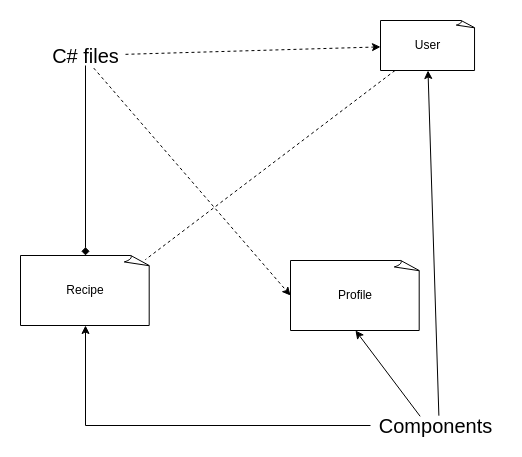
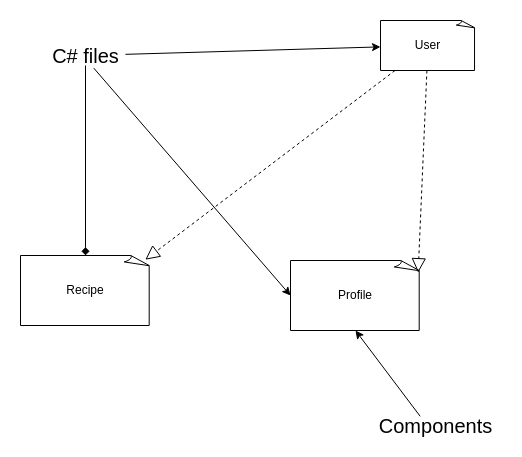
  <mxCell id="0" />
  <mxCell id="1" parent="0" />
  <mxCell id="2" value="Recipe" style="whiteSpace=wrap;html=1;shape=mxgraph.basic.document" vertex="1" parent="1"><mxGeometry x="20" y="255" width="130" height="70" as="geometry" /></mxCell>
  <mxCell id="3" value="User" style="whiteSpace=wrap;html=1;shape=mxgraph.basic.document" vertex="1" parent="1"><mxGeometry x="380" y="20" width="95" height="50" as="geometry" /></mxCell>
  <mxCell id="4" value="&lt;font style=&quot;font-size: 20px&quot;&gt;C# files&lt;/font&gt;" style="text;html=1;align=center;verticalAlign=middle;resizable=0;points=[];autosize=1;strokeColor=none;fillColor=none;" vertex="1" parent="1"><mxGeometry x="45" y="45" width="80" height="20" as="geometry" /></mxCell>
- <mxCell id="5" value="" style="endArrow=classic;html=1;rounded=0;fontSize=20;dashed=1;" edge="1" parent="1" source="4" target="3"><mxGeometry width="50" height="50" relative="1" as="geometry"><mxPoint x="280" y="275" as="sourcePoint" /><mxPoint x="330" y="225" as="targetPoint" /></mxGeometry></mxCell>
+ <mxCell id="5" value="" style="endArrow=classic;html=1;rounded=0;fontSize=20;" edge="1" parent="1" source="4" target="3"><mxGeometry width="50" height="50" relative="1" as="geometry"><mxPoint x="280" y="275" as="sourcePoint" /><mxPoint x="330" y="225" as="targetPoint" /></mxGeometry></mxCell>
  <mxCell id="6" value="" style="endArrow=diamond;html=1;rounded=0;fontSize=20;" edge="1" parent="1" source="4" target="2"><mxGeometry width="50" height="50" relative="1" as="geometry"><mxPoint x="61.6" y="80.8" as="sourcePoint" /><mxPoint x="230" y="123.513" as="targetPoint" /></mxGeometry></mxCell>
  <mxCell id="7" value="&lt;font style=&quot;font-size: 20px&quot;&gt;Components&lt;/font&gt;" style="text;html=1;align=center;verticalAlign=middle;resizable=0;points=[];autosize=1;strokeColor=none;fillColor=none;" vertex="1" parent="1"><mxGeometry x="370" y="415" width="130" height="20" as="geometry" /></mxCell>
  <mxCell id="8" value="Profile" style="whiteSpace=wrap;html=1;shape=mxgraph.basic.document" vertex="1" parent="1"><mxGeometry x="290" y="260" width="130" height="70" as="geometry" /></mxCell>
- <mxCell id="9" value="" style="endArrow=classic;html=1;rounded=0;fontSize=20;entryX=0;entryY=0.5;entryDx=0;entryDy=0;entryPerimeter=0;exitX=0.603;exitY=1.13;exitDx=0;exitDy=0;exitPerimeter=0;dashed=1;" edge="1" parent="1" source="4" target="8"><mxGeometry width="50" height="50" relative="1" as="geometry"><mxPoint x="61.6" y="80.8" as="sourcePoint" /><mxPoint x="230" y="123.513" as="targetPoint" /></mxGeometry></mxCell>
- <mxCell id="10" value="" style="endArrow=classic;html=1;rounded=0;fontSize=20;entryX=0.5;entryY=1;entryDx=0;entryDy=0;entryPerimeter=0;" edge="1" parent="1" source="7" target="2"><mxGeometry width="50" height="50" relative="1" as="geometry"><mxPoint x="71.6" y="90.8" as="sourcePoint" /><mxPoint x="240" y="133.513" as="targetPoint" /><Array as="points"><mxPoint x="85" y="425" /></Array></mxGeometry></mxCell>
+ <mxCell id="9" value="" style="endArrow=classic;html=1;rounded=0;fontSize=20;entryX=0;entryY=0.5;entryDx=0;entryDy=0;entryPerimeter=0;exitX=0.603;exitY=1.13;exitDx=0;exitDy=0;exitPerimeter=0;" edge="1" parent="1" source="4" target="8"><mxGeometry width="50" height="50" relative="1" as="geometry"><mxPoint x="61.6" y="80.8" as="sourcePoint" /><mxPoint x="230" y="123.513" as="targetPoint" /></mxGeometry></mxCell>
  <mxCell id="11" value="" style="endArrow=classic;html=1;rounded=0;fontSize=20;exitX=0.382;exitY=0.04;exitDx=0;exitDy=0;exitPerimeter=0;entryX=0.5;entryY=1;entryDx=0;entryDy=0;entryPerimeter=0;" edge="1" parent="1" source="7" target="8"><mxGeometry width="50" height="50" relative="1" as="geometry"><mxPoint x="405.667" y="400" as="sourcePoint" /><mxPoint x="200" y="293.621" as="targetPoint" /></mxGeometry></mxCell>
- <mxCell id="12" value="" style="endArrow=classic;html=1;rounded=0;fontSize=20;exitX=0.526;exitY=0.01;exitDx=0;exitDy=0;exitPerimeter=0;entryX=0.5;entryY=1;entryDx=0;entryDy=0;entryPerimeter=0;" edge="1" parent="1" source="7" target="3"><mxGeometry width="50" height="50" relative="1" as="geometry"><mxPoint x="415.667" y="410" as="sourcePoint" /><mxPoint x="210" y="303.621" as="targetPoint" /></mxGeometry></mxCell>
- <mxCell id="14" value="" style="endArrow=none;dashed=1;endFill=0;endSize=12;html=1;rounded=0;fontSize=20;entryX=0.96;entryY=0.06;entryDx=0;entryDy=0;entryPerimeter=0;" edge="1" parent="1" source="3" target="2"><mxGeometry width="160" relative="1" as="geometry"><mxPoint x="427.819" y="125" as="sourcePoint" /><mxPoint x="377.66" y="227.18" as="targetPoint" /></mxGeometry></mxCell>
+ <mxCell id="13" value="" style="endArrow=block;dashed=1;endFill=0;endSize=12;html=1;rounded=0;fontSize=20;entryX=0.982;entryY=0.174;entryDx=0;entryDy=0;entryPerimeter=0;" edge="1" parent="1" source="3" target="8"><mxGeometry width="160" relative="1" as="geometry"><mxPoint x="230" y="355" as="sourcePoint" /><mxPoint x="390" y="355" as="targetPoint" /></mxGeometry></mxCell>
+ <mxCell id="14" value="" style="endArrow=block;dashed=1;endFill=0;endSize=12;html=1;rounded=0;fontSize=20;entryX=0.96;entryY=0.06;entryDx=0;entryDy=0;entryPerimeter=0;" edge="1" parent="1" source="3" target="2"><mxGeometry width="160" relative="1" as="geometry"><mxPoint x="427.819" y="125" as="sourcePoint" /><mxPoint x="377.66" y="227.18" as="targetPoint" /></mxGeometry></mxCell>
